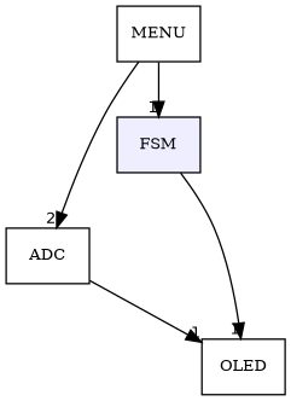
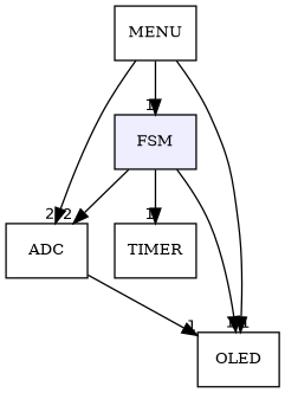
  digraph {
    compound=true
    fontname="DejaVu Serif"
    node [fontname="DejaVu Serif" fontsize=10 shape=box]
    edge [fontname="DejaVu Serif" headlabel=1 labeldistance=1.5 labelfontname=Helvetica labelfontsize=10]
    n1 [fillcolor="#eeeeff" label=FSM pencolor=black style=filled]
    n2 [label=ADC]
+   n3 [label=TIMER]
    n4 [label=OLED]
    n5 [label=MENU]
+   n1 -> n2 [headlabel=2]
+   n1 -> n3
    n1 -> n4
    n2 -> n4
    n5 -> n1
    n5 -> n2 [headlabel=2]
+   n5 -> n4
  }
